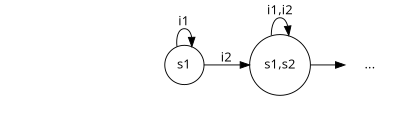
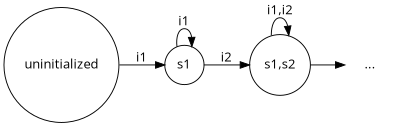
  digraph {
    fontname="Open Sans"
    rankdir=LR
    node [fontname="Open Sans" shape=circle]
    edge [fontname="Open Sans"]
+   uninitialized
    s1
    n3 [label="s1,s2"]
    n4 [label="..." shape=none]
+   uninitialized -> s1 [label=i1]
    s1 -> s1 [label=i1]
    s1 -> n3 [label=i2]
    n3 -> n3 [label="i1,i2"]
    n3 -> n4
  }
